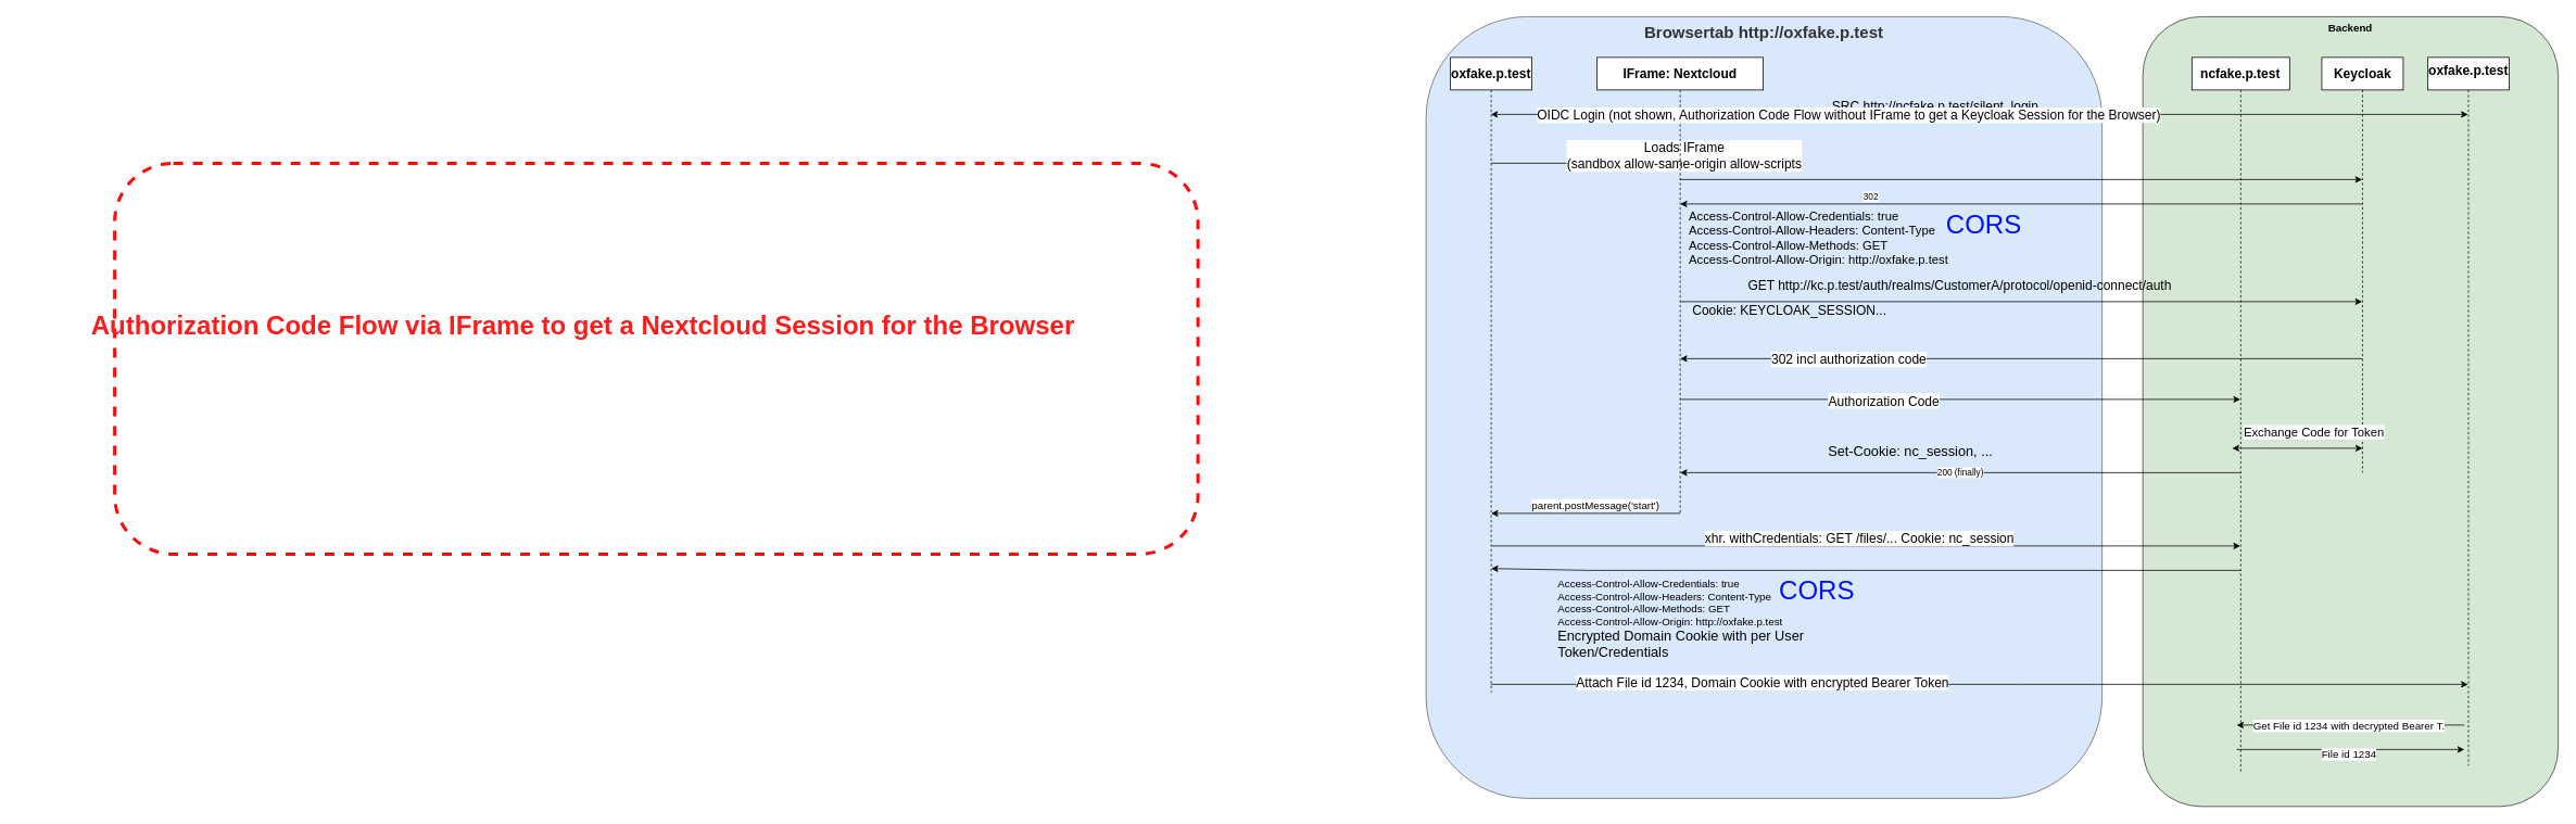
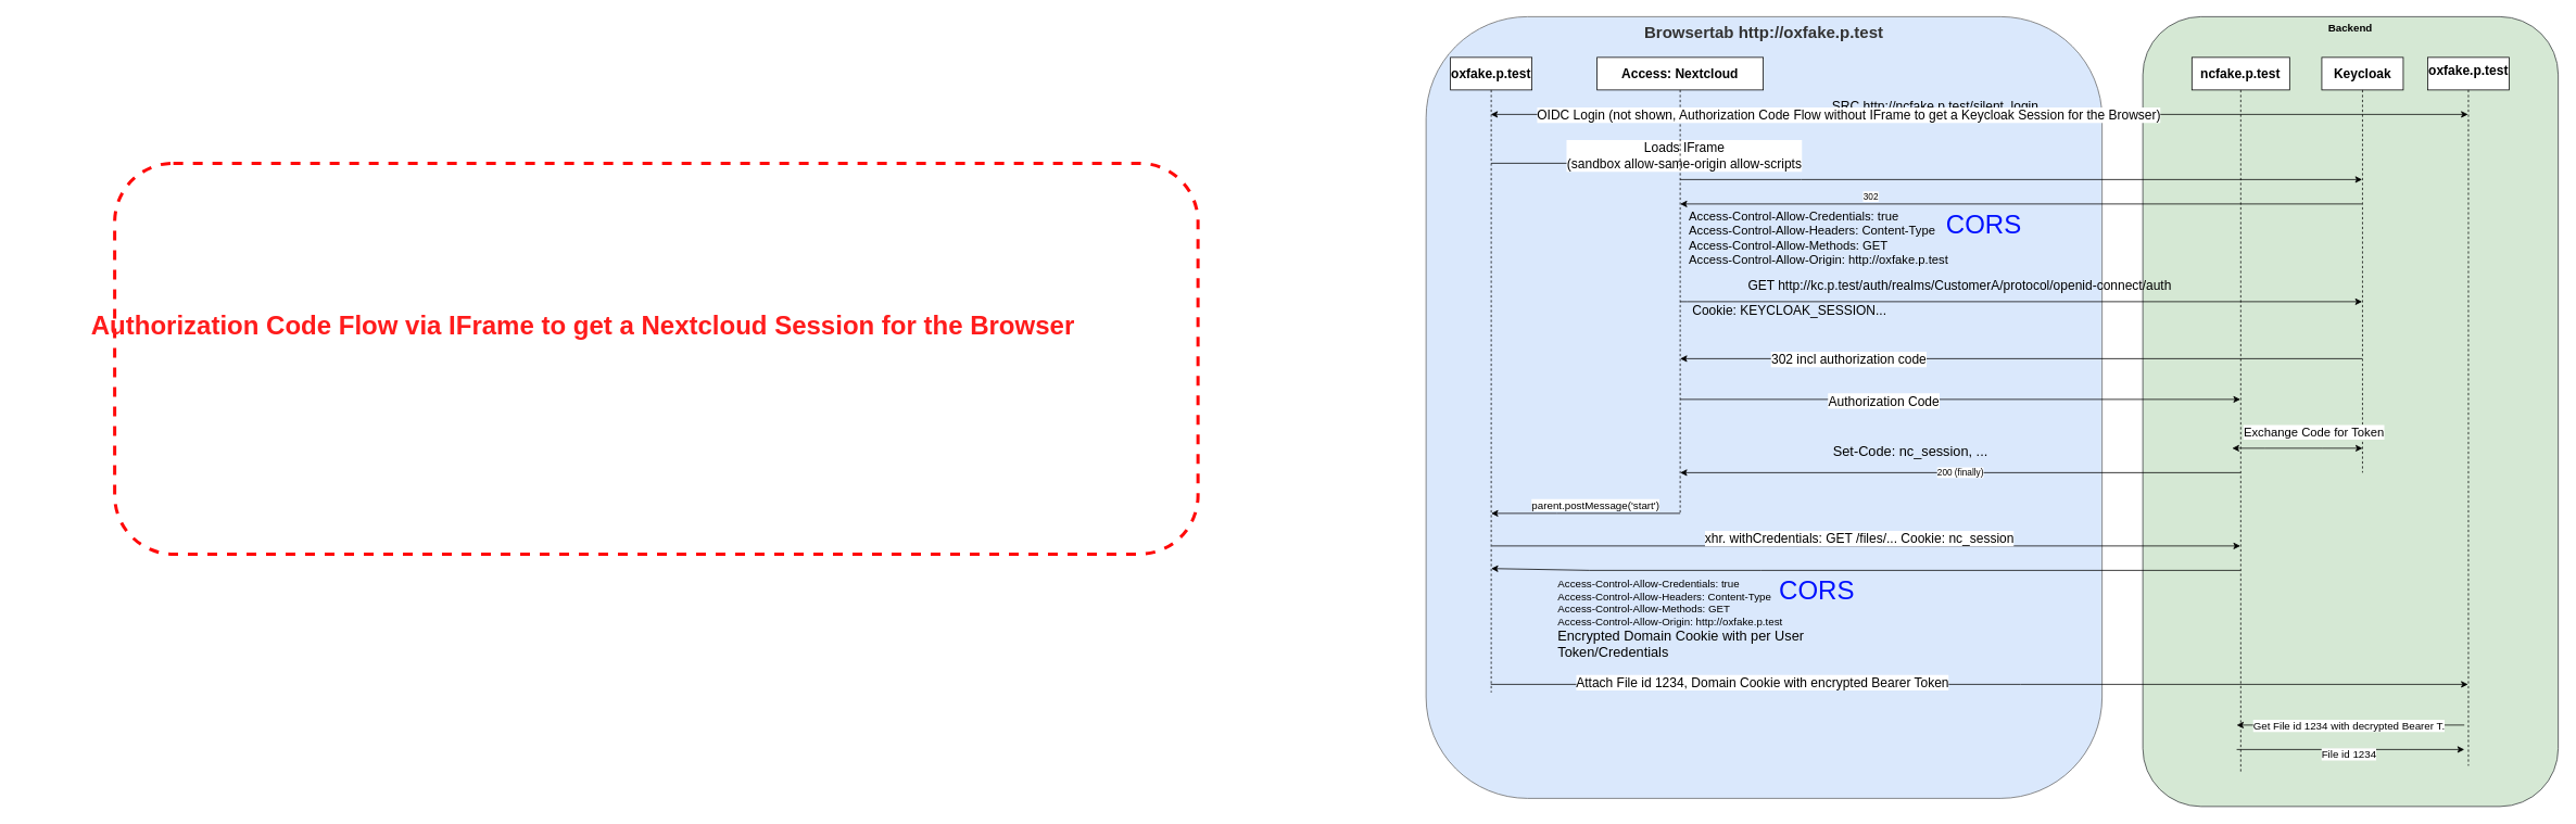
  <mxCell id="0" />
  <mxCell id="1" parent="0" />
  <mxCell id="2" value="&lt;b style=&quot;font-size: 13px;&quot;&gt;&lt;font style=&quot;font-size: 13px;&quot;&gt;Backend&lt;/font&gt;&lt;/b&gt;" style="rounded=1;whiteSpace=wrap;html=1;fontSize=13;align=center;verticalAlign=top;fillColor=#d5e8d4;strokeColor=#36393d;arcSize=14;" parent="1" vertex="1"><mxGeometry x="2630" y="20" width="510" height="970" as="geometry" /></mxCell>
  <mxCell id="3" value="&lt;font size=&quot;1&quot;&gt;&lt;b style=&quot;font-size: 20px&quot;&gt;Browsertab http://oxfake.p.test&lt;/b&gt;&lt;/font&gt;" style="rounded=1;whiteSpace=wrap;html=1;align=center;fillColor=#dae8fc;fontColor=#333333;strokeColor=#666666;verticalAlign=top;" parent="1" vertex="1"><mxGeometry y="20" width="830" height="960" as="geometry" x="1750" /></mxCell>
  <mxCell id="4" style="edgeStyle=none;rounded=0;orthogonalLoop=1;jettySize=auto;html=1;" parent="1" edge="1"><mxGeometry relative="1" as="geometry"><mxPoint x="1830" y="200" as="sourcePoint" /><mxPoint x="2062" y="200" as="targetPoint" /><Array as="points"><mxPoint x="2000.5" y="200" /></Array></mxGeometry></mxCell>
  <mxCell id="5" value="Loads IFrame&lt;br style=&quot;font-size: 16px;&quot;&gt;(sandbox allow-same-origin allow-scripts" style="edgeLabel;html=1;align=center;verticalAlign=middle;resizable=0;points=[];fontSize=16;" parent="4" vertex="1" connectable="0"><mxGeometry x="-0.041" y="-4" relative="1" as="geometry"><mxPoint x="125" y="-14" as="offset" /></mxGeometry></mxCell>
  <mxCell id="6" style="edgeStyle=none;rounded=0;orthogonalLoop=1;jettySize=auto;html=1;fontSize=13;" parent="1" source="8" target="31" edge="1"><mxGeometry relative="1" as="geometry"><Array as="points"><mxPoint x="2480" y="840" /></Array></mxGeometry></mxCell>
  <mxCell id="7" value="&lt;font style=&quot;font-size: 16px&quot;&gt;Attach File id 1234, Domain Cookie with encrypted Bearer Token&lt;/font&gt;" style="edgeLabel;html=1;align=center;verticalAlign=middle;resizable=0;points=[];fontSize=13;" parent="6" vertex="1" connectable="0"><mxGeometry x="-0.446" y="3" relative="1" as="geometry"><mxPoint x="1" as="offset" /></mxGeometry></mxCell>
  <mxCell id="8" value="oxfake.p.test" style="shape=umlLifeline;perimeter=lifelinePerimeter;whiteSpace=wrap;html=1;container=1;collapsible=0;recursiveResize=0;outlineConnect=0;fontSize=16;fontStyle=1" parent="1" vertex="1"><mxGeometry x="1780" y="70" width="100" height="780" as="geometry" /></mxCell>
  <mxCell id="9" style="edgeStyle=none;rounded=0;orthogonalLoop=1;jettySize=auto;html=1;fontSize=21;" parent="1" target="17" edge="1"><mxGeometry relative="1" as="geometry"><Array as="points"><mxPoint x="2210.5" y="220" /></Array><mxPoint x="2062" y="220" as="sourcePoint" /><mxPoint x="2350" y="220" as="targetPoint" /></mxGeometry></mxCell>
  <mxCell id="10" value="parent.postMessage('start')" style="edgeStyle=none;rounded=0;orthogonalLoop=1;jettySize=auto;html=1;fontSize=13;" parent="1" edge="1"><mxGeometry x="-0.104" y="-10" relative="1" as="geometry"><mxPoint x="2062" y="630" as="sourcePoint" /><mxPoint x="1830" y="630" as="targetPoint" /><Array as="points"><mxPoint x="1910.5" y="630" /></Array><mxPoint as="offset" /></mxGeometry></mxCell>
- <mxCell id="11" value="IFrame: Nextcloud" style="shape=umlLifeline;perimeter=lifelinePerimeter;whiteSpace=wrap;html=1;container=1;collapsible=0;recursiveResize=0;outlineConnect=0;fontSize=16;fontStyle=1" parent="1" vertex="1"><mxGeometry x="1960" y="70" width="204" height="560" as="geometry" /></mxCell>
+ <mxCell id="11" value="Access: Nextcloud" style="shape=umlLifeline;perimeter=lifelinePerimeter;whiteSpace=wrap;html=1;container=1;collapsible=0;recursiveResize=0;outlineConnect=0;fontSize=16;fontStyle=1" parent="1" vertex="1"><mxGeometry x="1960" y="70" width="204" height="560" as="geometry" /></mxCell>
  <mxCell id="12" style="edgeStyle=none;rounded=0;orthogonalLoop=1;jettySize=auto;html=1;fontSize=21;" parent="1" source="17" edge="1"><mxGeometry relative="1" as="geometry"><mxPoint x="2350" y="250" as="sourcePoint" /><mxPoint x="2062" y="250" as="targetPoint" /><Array as="points"><mxPoint x="2180.5" y="250" /></Array></mxGeometry></mxCell>
  <mxCell id="13" value="302" style="edgeLabel;html=1;align=center;verticalAlign=middle;resizable=0;points=[];" parent="12" vertex="1" connectable="0"><mxGeometry x="0.444" y="-4" relative="1" as="geometry"><mxPoint y="-6" as="offset" /></mxGeometry></mxCell>
  <mxCell id="14" style="edgeStyle=none;rounded=0;orthogonalLoop=1;jettySize=auto;html=1;" parent="1" source="15" edge="1"><mxGeometry relative="1" as="geometry"><mxPoint x="2350.33" y="700" as="sourcePoint" /><mxPoint x="1830" y="697.772" as="targetPoint" /><Array as="points"><mxPoint x="2160.83" y="700" /><mxPoint x="1950.83" y="700" /></Array></mxGeometry></mxCell>
  <mxCell id="15" value="ncfake.p.test" style="shape=umlLifeline;perimeter=lifelinePerimeter;whiteSpace=wrap;html=1;container=1;collapsible=0;recursiveResize=0;outlineConnect=0;size=40;fontSize=16;fontStyle=1" parent="1" vertex="1"><mxGeometry x="2690.25" y="70" width="120" height="880" as="geometry" /></mxCell>
  <mxCell id="16" style="edgeStyle=none;rounded=0;orthogonalLoop=1;jettySize=auto;html=1;" parent="1" target="17" edge="1"><mxGeometry relative="1" as="geometry"><mxPoint x="2062" y="370" as="sourcePoint" /><mxPoint x="2510" y="370" as="targetPoint" /><Array as="points"><mxPoint x="2070.5" y="370" /></Array></mxGeometry></mxCell>
  <mxCell id="17" value="Keycloak" style="shape=umlLifeline;perimeter=lifelinePerimeter;whiteSpace=wrap;html=1;container=1;collapsible=0;recursiveResize=0;outlineConnect=0;fontSize=16;fontStyle=1" parent="1" vertex="1"><mxGeometry x="2849.75" y="70" width="100" height="510" as="geometry" /></mxCell>
  <mxCell id="18" value="&lt;div style=&quot;font-size: 15px&quot;&gt;&lt;font style=&quot;font-size: 15px&quot;&gt;Access-Control-Allow-Credentials: true&lt;/font&gt;&lt;/div&gt;&lt;div style=&quot;font-size: 15px&quot;&gt;&lt;font style=&quot;font-size: 15px&quot;&gt;Access-Control-Allow-Headers: Content-Type&lt;/font&gt;&lt;/div&gt;&lt;div style=&quot;font-size: 15px&quot;&gt;&lt;font style=&quot;font-size: 15px&quot;&gt;Access-Control-Allow-Methods: GET&lt;/font&gt;&lt;/div&gt;&lt;div style=&quot;font-size: 15px&quot;&gt;&lt;font style=&quot;font-size: 15px&quot;&gt;Access-Control-Allow-Origin: http://oxfake.p.test&lt;/font&gt;&lt;/div&gt;&lt;div style=&quot;font-size: 15px&quot;&gt;&lt;br&gt;&lt;/div&gt;" style="text;html=1;strokeColor=none;fillColor=none;align=left;verticalAlign=middle;whiteSpace=wrap;rounded=0;fontSize=16;" parent="1" vertex="1"><mxGeometry x="2070.5" y="280" width="350" height="40" as="geometry" /></mxCell>
  <mxCell id="19" value="SRC http://ncfake.p.test/silent_login" style="text;html=1;align=center;verticalAlign=middle;resizable=0;points=[];autosize=1;strokeColor=none;fillColor=none;fontSize=16;" parent="1" vertex="1"><mxGeometry x="2240" y="120" width="270" height="20" as="geometry" /></mxCell>
  <mxCell id="20" value="" style="endArrow=classic;html=1;rounded=0;" parent="1" source="17" edge="1"><mxGeometry width="50" height="50" relative="1" as="geometry"><mxPoint x="2510" y="440" as="sourcePoint" /><mxPoint x="2062" y="440" as="targetPoint" /><Array as="points"><mxPoint x="2290.5" y="440" /><mxPoint x="2080.5" y="440" /></Array></mxGeometry></mxCell>
  <mxCell id="21" value="302 incl authorization code" style="edgeLabel;html=1;align=center;verticalAlign=middle;resizable=0;points=[];fontSize=16;" parent="20" vertex="1" connectable="0"><mxGeometry x="0.622" y="-3" relative="1" as="geometry"><mxPoint x="48" y="3" as="offset" /></mxGeometry></mxCell>
  <mxCell id="22" value="Cookie: KEYCLOAK_SESSION..." style="text;html=1;align=center;verticalAlign=middle;resizable=0;points=[];autosize=1;strokeColor=none;fillColor=none;fontSize=16;" parent="1" vertex="1"><mxGeometry x="2065.5" y="370" width="260" height="20" as="geometry" /></mxCell>
  <mxCell id="23" value="" style="endArrow=classic;html=1;rounded=0;" parent="1" target="15" edge="1"><mxGeometry width="50" height="50" relative="1" as="geometry"><mxPoint x="2062" y="490" as="sourcePoint" /><mxPoint x="2350" y="490" as="targetPoint" /><Array as="points"><mxPoint x="2280.5" y="490" /></Array></mxGeometry></mxCell>
  <mxCell id="24" value="Authorization Code" style="edgeLabel;html=1;align=center;verticalAlign=middle;resizable=0;points=[];fontSize=16;" parent="23" vertex="1" connectable="0"><mxGeometry x="-0.278" y="-1" relative="1" as="geometry"><mxPoint x="1" as="offset" /></mxGeometry></mxCell>
  <mxCell id="25" value="&lt;font style=&quot;font-size: 15px&quot;&gt;Exchange Code for Token&lt;/font&gt;" style="endArrow=classic;startArrow=classic;html=1;rounded=0;" parent="1" edge="1"><mxGeometry x="0.253" y="20" width="50" height="50" relative="1" as="geometry"><mxPoint x="2739.75" y="550" as="sourcePoint" /><mxPoint x="2899.75" y="550" as="targetPoint" /><Array as="points"><mxPoint x="2780.25" y="550" /><mxPoint x="2850" y="550" /></Array><mxPoint as="offset" /></mxGeometry></mxCell>
  <mxCell id="26" value="200 (finally)" style="edgeStyle=none;rounded=0;orthogonalLoop=1;jettySize=auto;html=1;" parent="1" source="15" edge="1"><mxGeometry relative="1" as="geometry"><mxPoint x="2350" y="580" as="sourcePoint" /><mxPoint x="2062" y="580" as="targetPoint" /><Array as="points"><mxPoint x="2100.5" y="580" /></Array></mxGeometry></mxCell>
- <mxCell id="27" value="&lt;font style=&quot;font-size: 17px&quot;&gt;Set-Cookie: nc_session, ...&lt;br&gt;&lt;br&gt;&lt;/font&gt;" style="text;html=1;strokeColor=none;fillColor=none;align=center;verticalAlign=middle;whiteSpace=wrap;rounded=0;fontSize=13;" parent="1" vertex="1"><mxGeometry x="2110" y="550" width="470" height="30" as="geometry" /></mxCell>
+ <mxCell id="27" value="&lt;font style=&quot;font-size: 17px&quot;&gt;Set-Code: nc_session, ...&lt;br&gt;&lt;br&gt;&lt;/font&gt;" style="text;html=1;strokeColor=none;fillColor=none;align=center;verticalAlign=middle;whiteSpace=wrap;rounded=0;fontSize=13;" parent="1" vertex="1"><mxGeometry x="2110" y="550" width="470" height="30" as="geometry" /></mxCell>
  <mxCell id="28" value="" style="endArrow=classic;html=1;rounded=0;" parent="1" target="15" edge="1"><mxGeometry width="50" height="50" relative="1" as="geometry"><mxPoint x="1830.497" y="670" as="sourcePoint" /><mxPoint x="2350.83" y="670" as="targetPoint" /></mxGeometry></mxCell>
  <mxCell id="29" value="&lt;font style=&quot;font-size: 16px;&quot;&gt;xhr. withCredentials: GET /files/... Cookie: nc_session&lt;/font&gt;" style="edgeLabel;html=1;align=center;verticalAlign=middle;resizable=0;points=[];fontSize=16;" parent="28" vertex="1" connectable="0"><mxGeometry x="0.118" y="-3" relative="1" as="geometry"><mxPoint x="-63" y="-13" as="offset" /></mxGeometry></mxCell>
  <mxCell id="30" value="&lt;div style=&quot;font-size: 13px&quot;&gt;Access-Control-Allow-Credentials: true&lt;/div&gt;&lt;div style=&quot;font-size: 13px&quot;&gt;Access-Control-Allow-Headers: Content-Type&lt;/div&gt;&lt;div style=&quot;font-size: 13px&quot;&gt;Access-Control-Allow-Methods: GET&lt;/div&gt;&lt;div style=&quot;font-size: 13px&quot;&gt;Access-Control-Allow-Origin: http://oxfake.p.test&lt;/div&gt;&lt;div style=&quot;font-size: 13px&quot;&gt;&lt;span style=&quot;font-size: 17px ; text-align: center&quot;&gt;Encrypted Domain Cookie with per User Token/Credentials&lt;/span&gt;&lt;br&gt;&lt;/div&gt;" style="text;html=1;strokeColor=none;fillColor=none;align=left;verticalAlign=middle;whiteSpace=wrap;rounded=0;fontSize=13;" parent="1" vertex="1"><mxGeometry x="1910" y="740" width="350" height="40" as="geometry" /></mxCell>
  <mxCell id="31" value="&lt;font style=&quot;font-size: 16px;&quot;&gt;oxfake.p.test&lt;/font&gt;" style="shape=umlLifeline;perimeter=lifelinePerimeter;whiteSpace=wrap;html=1;container=1;collapsible=0;recursiveResize=0;outlineConnect=0;fontSize=16;align=center;verticalAlign=top;fontStyle=1" parent="1" vertex="1"><mxGeometry x="2979.75" y="70" width="100" height="870" as="geometry" /></mxCell>
  <mxCell id="32" value="" style="endArrow=classic;startArrow=classic;html=1;rounded=0;fontSize=13;" parent="1" source="8" target="31" edge="1"><mxGeometry width="50" height="50" relative="1" as="geometry"><mxPoint x="2300" y="420" as="sourcePoint" /><mxPoint x="2350" y="370" as="targetPoint" /><Array as="points"><mxPoint x="2590" y="140" /></Array></mxGeometry></mxCell>
  <mxCell id="33" value="OIDC Login (not shown, Authorization Code Flow without IFrame to get a Keycloak Session for the Browser)" style="edgeLabel;html=1;align=center;verticalAlign=middle;resizable=0;points=[];fontSize=16;" parent="32" vertex="1" connectable="0"><mxGeometry x="-0.268" relative="1" as="geometry"><mxPoint as="offset" /></mxGeometry></mxCell>
  <mxCell id="34" value="" style="endArrow=classic;html=1;rounded=0;fontSize=13;" parent="1" edge="1"><mxGeometry width="50" height="50" relative="1" as="geometry"><mxPoint x="3024.75" y="890" as="sourcePoint" /><mxPoint x="2745.25" y="890" as="targetPoint" /><Array as="points"><mxPoint x="2835.25" y="890" /></Array></mxGeometry></mxCell>
  <mxCell id="35" value="Get File id 1234 with decrypted Bearer T." style="edgeLabel;html=1;align=center;verticalAlign=middle;resizable=0;points=[];fontSize=13;" parent="34" vertex="1" connectable="0"><mxGeometry x="0.169" y="-2" relative="1" as="geometry"><mxPoint x="21" y="2" as="offset" /></mxGeometry></mxCell>
  <mxCell id="36" value="" style="endArrow=classic;html=1;rounded=0;fontSize=13;" parent="1" edge="1"><mxGeometry width="50" height="50" relative="1" as="geometry"><mxPoint x="2745.25" y="920" as="sourcePoint" /><mxPoint x="3024.75" y="920" as="targetPoint" /><Array as="points"><mxPoint x="2955.25" y="920" /></Array></mxGeometry></mxCell>
  <mxCell id="37" value="File id 1234" style="edgeLabel;html=1;align=center;verticalAlign=middle;resizable=0;points=[];fontSize=13;" parent="36" vertex="1" connectable="0"><mxGeometry x="-0.017" y="-5" relative="1" as="geometry"><mxPoint as="offset" /></mxGeometry></mxCell>
  <mxCell id="38" value="&lt;font style=&quot;font-size: 16px&quot;&gt;GET http://kc.p.test/auth/realms/CustomerA/protocol/openid-connect/auth&lt;/font&gt;" style="text;html=1;align=center;verticalAlign=middle;resizable=0;points=[];autosize=1;strokeColor=none;fillColor=none;" parent="1" vertex="1"><mxGeometry x="2140" y="340" width="530" height="20" as="geometry" /></mxCell>
  <mxCell id="39" value="" style="rounded=1;whiteSpace=wrap;html=1;fillColor=none;dashed=1;strokeWidth=4;strokeColor=#FF0808;" parent="1" vertex="1"><mxGeometry x="140" y="200" width="1330" height="480" as="geometry" /></mxCell>
  <mxCell id="40" value="&lt;font style=&quot;font-size: 32px&quot; color=&quot;#ff1c1c&quot;&gt;&lt;b&gt;Authorization Code Flow via IFrame to get a Nextcloud Session for the Browser&lt;/b&gt;&lt;/font&gt;" style="text;html=1;strokeColor=none;fillColor=none;align=center;verticalAlign=middle;whiteSpace=wrap;rounded=0;dashed=1;" parent="1" vertex="1"><mxGeometry x="20" y="360" width="1390" height="80" as="geometry" /></mxCell>
  <mxCell id="41" value="&lt;font color=&quot;#0011ff&quot;&gt;CORS&lt;/font&gt;" style="text;html=1;strokeColor=none;fillColor=none;align=center;verticalAlign=middle;whiteSpace=wrap;rounded=0;dashed=1;fontSize=32;fontColor=#FF1C1C;" parent="1" vertex="1"><mxGeometry x="2405" y="260" width="60" height="30" as="geometry" /></mxCell>
  <mxCell id="42" value="&lt;font color=&quot;#0011ff&quot;&gt;CORS&lt;/font&gt;" style="text;html=1;strokeColor=none;fillColor=none;align=center;verticalAlign=middle;whiteSpace=wrap;rounded=0;dashed=1;fontSize=32;fontColor=#FF1C1C;" parent="1" vertex="1"><mxGeometry x="2200" y="710" width="60" height="30" as="geometry" /></mxCell>
